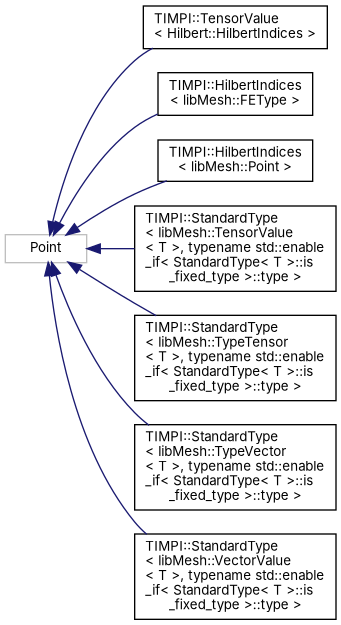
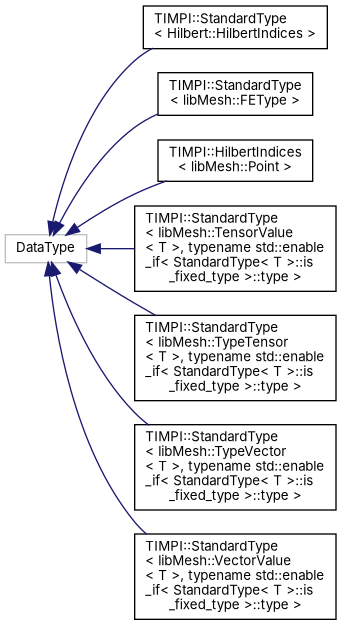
  digraph {
    fontname=Inter
    rankdir=LR
    node [color=black fillcolor=white fontname=Inter fontsize=10 shape=record style=filled]
    edge [color=midnightblue dir=back fontname=Inter fontsize=10 labelfontname=Helvetica labelfontsize=10 style=solid]
-   n1 [color=grey75 height=0.2 label=Point width=0.4]
-   n2 [height=0.2 label="TIMPI::TensorValue\l\< Hilbert::HilbertIndices \>" width=0.4]
-   n3 [height=0.2 label="TIMPI::HilbertIndices\l\< libMesh::FEType \>" width=0.4]
+   n1 [color=grey75 height=0.2 label=DataType width=0.4]
+   n2 [height=0.2 label="TIMPI::StandardType\l\< Hilbert::HilbertIndices \>" width=0.4]
+   n3 [height=0.2 label="TIMPI::StandardType\l\< libMesh::FEType \>" width=0.4]
    n4 [height=0.2 label="TIMPI::HilbertIndices\l\< libMesh::Point \>" width=0.4]
    n5 [height=0.2 label="TIMPI::StandardType\l\< libMesh::TensorValue\l\< T \>, typename std::enable\l_if\< StandardType\< T \>::is\l_fixed_type \>::type \>" width=0.4]
    n6 [height=0.2 label="TIMPI::StandardType\l\< libMesh::TypeTensor\l\< T \>, typename std::enable\l_if\< StandardType\< T \>::is\l_fixed_type \>::type \>" width=0.4]
    n7 [height=0.2 label="TIMPI::StandardType\l\< libMesh::TypeVector\l\< T \>, typename std::enable\l_if\< StandardType\< T \>::is\l_fixed_type \>::type \>" width=0.4]
    n8 [height=0.2 label="TIMPI::StandardType\l\< libMesh::VectorValue\l\< T \>, typename std::enable\l_if\< StandardType\< T \>::is\l_fixed_type \>::type \>" width=0.4]
    n1 -> n2
    n1 -> n3
    n1 -> n4
    n1 -> n5
    n1 -> n6
    n1 -> n7
    n1 -> n8
  }
